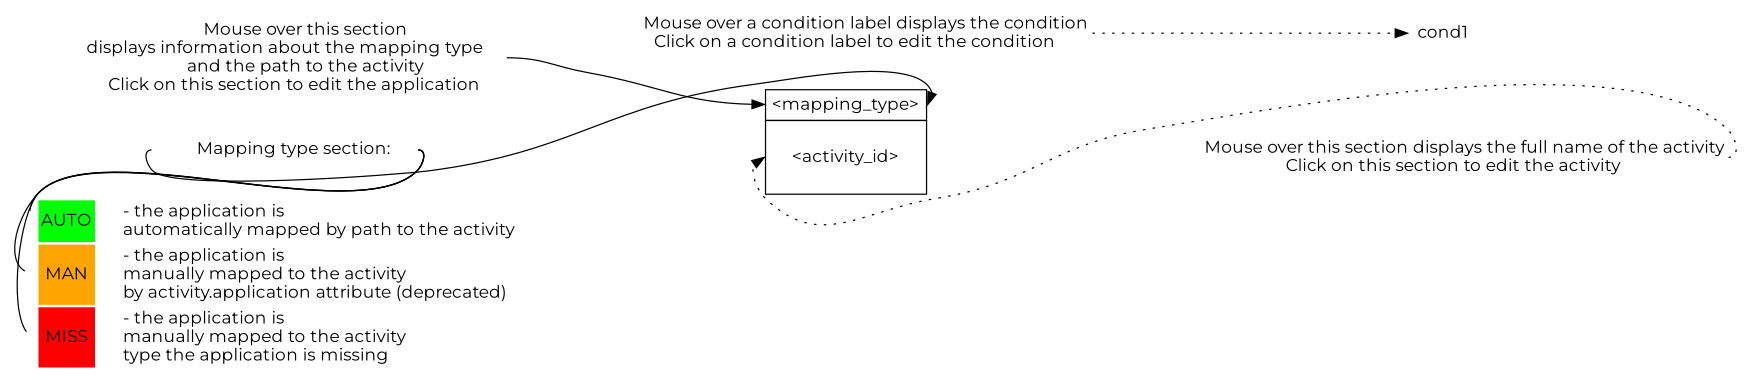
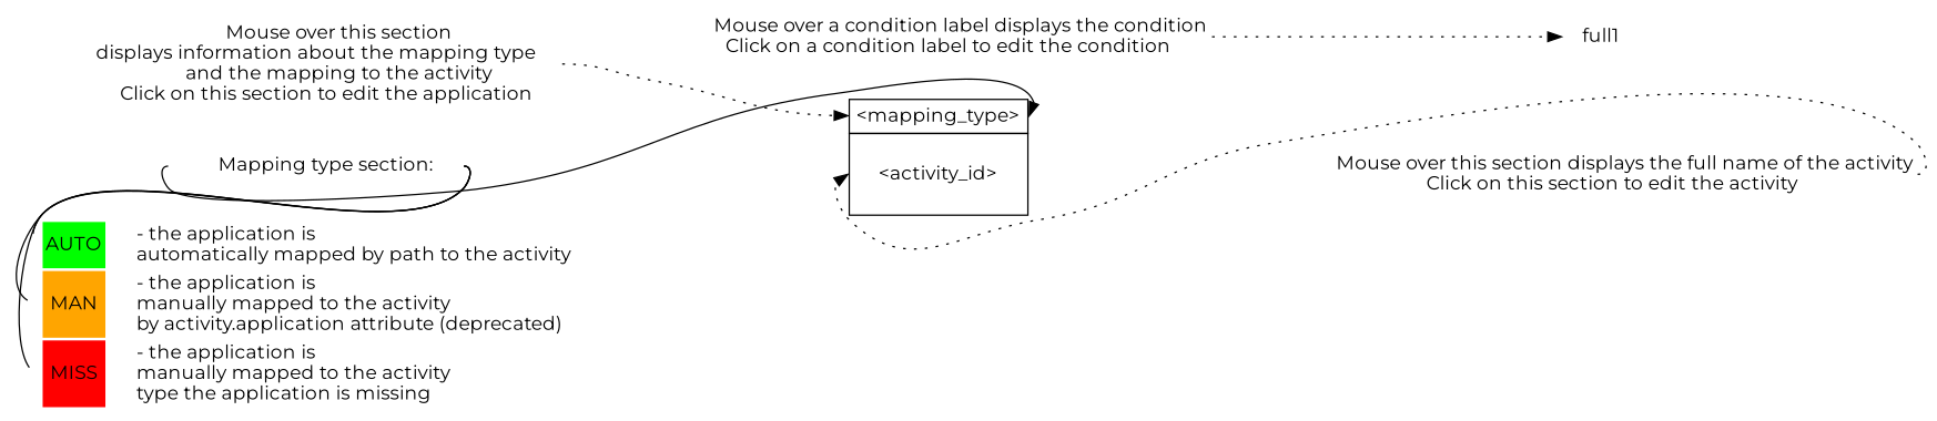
  digraph {
    fontname=Montserrat
    levels=3
    rankdir=LR
    node [fontname=Montserrat shape=plaintext]
    edge [fontname=Montserrat tailport="desc:e"]
-   n1 [label=< <TABLE CELLBORDER="0" BORDER="0">   <TR>     <TD PORT="desc">         Mouse over this section<BR/>displays information about the mapping type<BR/>         and the path to the activity<BR/>         Click on this section to edit the application     </TD>   </TR> </TABLE>>]
+   n1 [label=< <TABLE CELLBORDER="0" BORDER="0">   <TR>     <TD PORT="desc">         Mouse over this section<BR/>displays information about the mapping type<BR/>         and the mapping to the activity<BR/>         Click on this section to edit the application     </TD>   </TR> </TABLE>>]
    n2 [label=< <TABLE CELLBORDER="0" BORDER="0">   <TR>     <TD PORT="desc">         Mapping type section:     </TD>   </TR> </TABLE>>]
    n3 [label=< <TABLE CELLBORDER="0" BORDER="0"> <TR>   <TD BGCOLOR="green" PORT="auto">AUTO</TD>   <TD ALIGN="LEFT" BALIGN="LEFT">     - the application is<BR/>     automatically mapped by path to the activity   </TD> </TR> <TR>   <TD BGCOLOR="orange" PORT="man">MAN</TD>   <TD ALIGN="LEFT" BALIGN="LEFT">     - the application is<BR/>     manually mapped to the activity<BR/>     by activity.application attribute (deprecated)</TD> </TR> <TR>   <TD BGCOLOR="red" PORT="miss">MISS</TD>   <TD ALIGN="LEFT" BALIGN="LEFT">     - the application is<BR/>     manually mapped to the activity<BR/>     type the application is missing</TD> </TR> </TABLE>>]
    n4 [label=< <TABLE CELLBORDER="0" BORDER="0">   <TR>     <TD PORT="desc">         Mouse over this section displays the full name of the activity<BR/>         Click on this section to edit the activity     </TD>   </TR> </TABLE>>]
    n5 [label=< <TABLE BORDER="0" CELLBORDER="1" CELLSPACING="0" CELLPADDING="4">   <TR>     <TD PORT="app">&lt;mapping_type&gt;</TD>   </TR>   <TR>     <TD HEIGHT="60" PORT="activity">&lt;activity_id&gt;</TD>   </TR> </TABLE>>]
    n6 [label=< <TABLE CELLBORDER="0" BORDER="0">   <TR>     <TD PORT="desc">         Mouse over a condition label displays the condition<BR/>         Click on a condition label to edit the condition     </TD>   </TR> </TABLE>>]
-   n7 [label=cond1]
+   n7 [label=full1]
    subgraph sub_1 {
      rank=same
      n1
      n2
      n3
    }
    subgraph sub_2 {
      rank=max
      n4
    }
-   n1 -> n5 [headport="app:w" style=solid]
+   n1 -> n5 [headport="app:w" style=dotted]
    n2 -> n3 [headport="auto:w"]
    n2 -> n3 [headport="man:w"]
    n2 -> n3 [headport="miss:w"]
    n2 -> n5 [headport="app:e" style=solid tailport="desc:w"]
    n4 -> n5 [headport="activity:w" style=dotted]
    n6 -> n7 [style=dotted]
  }
